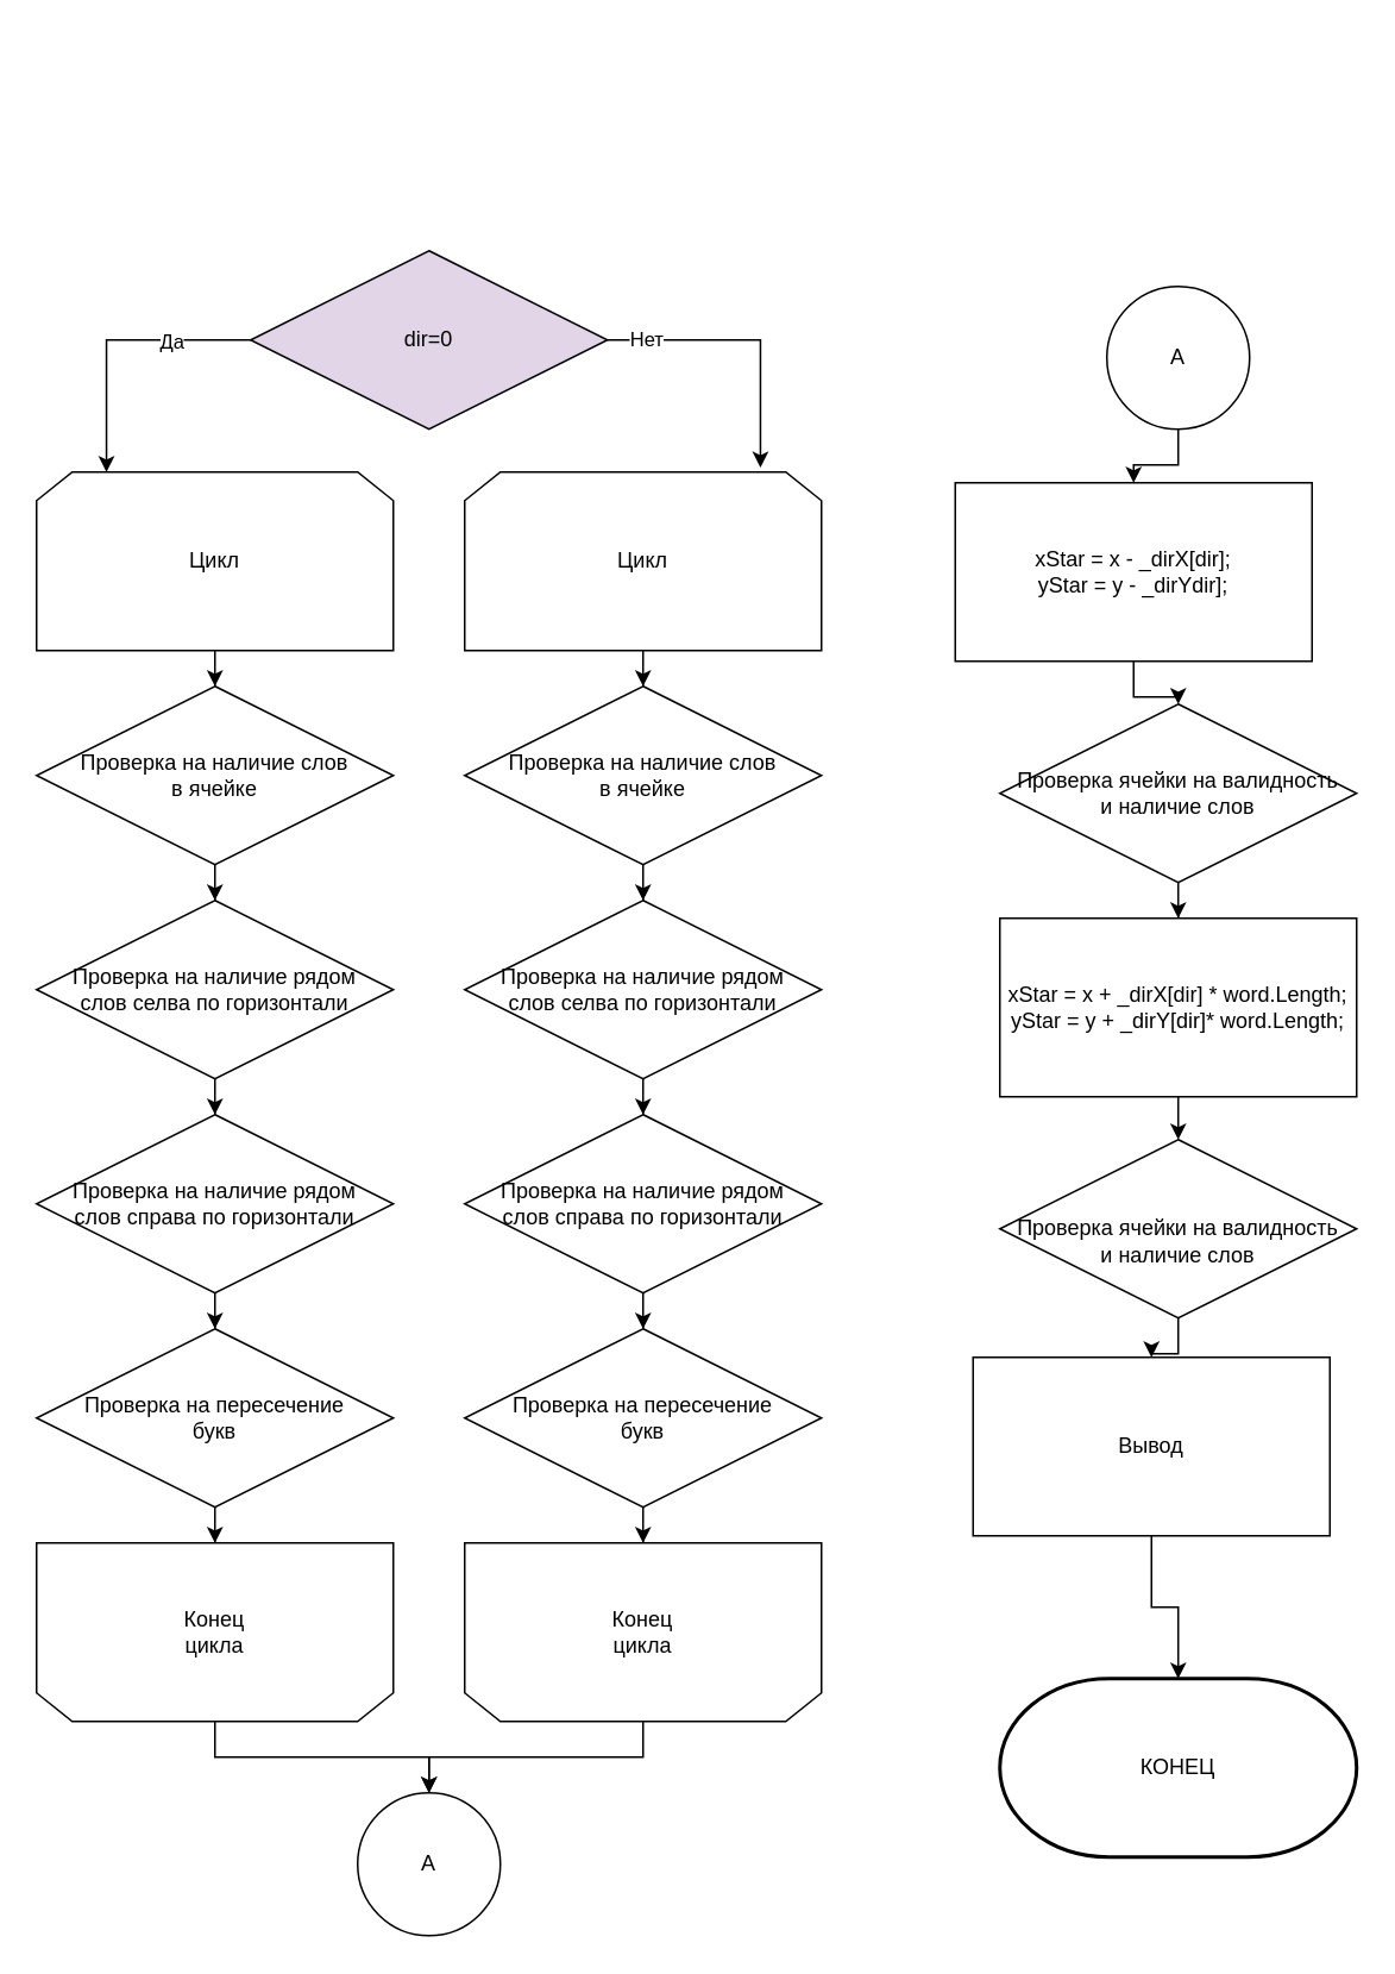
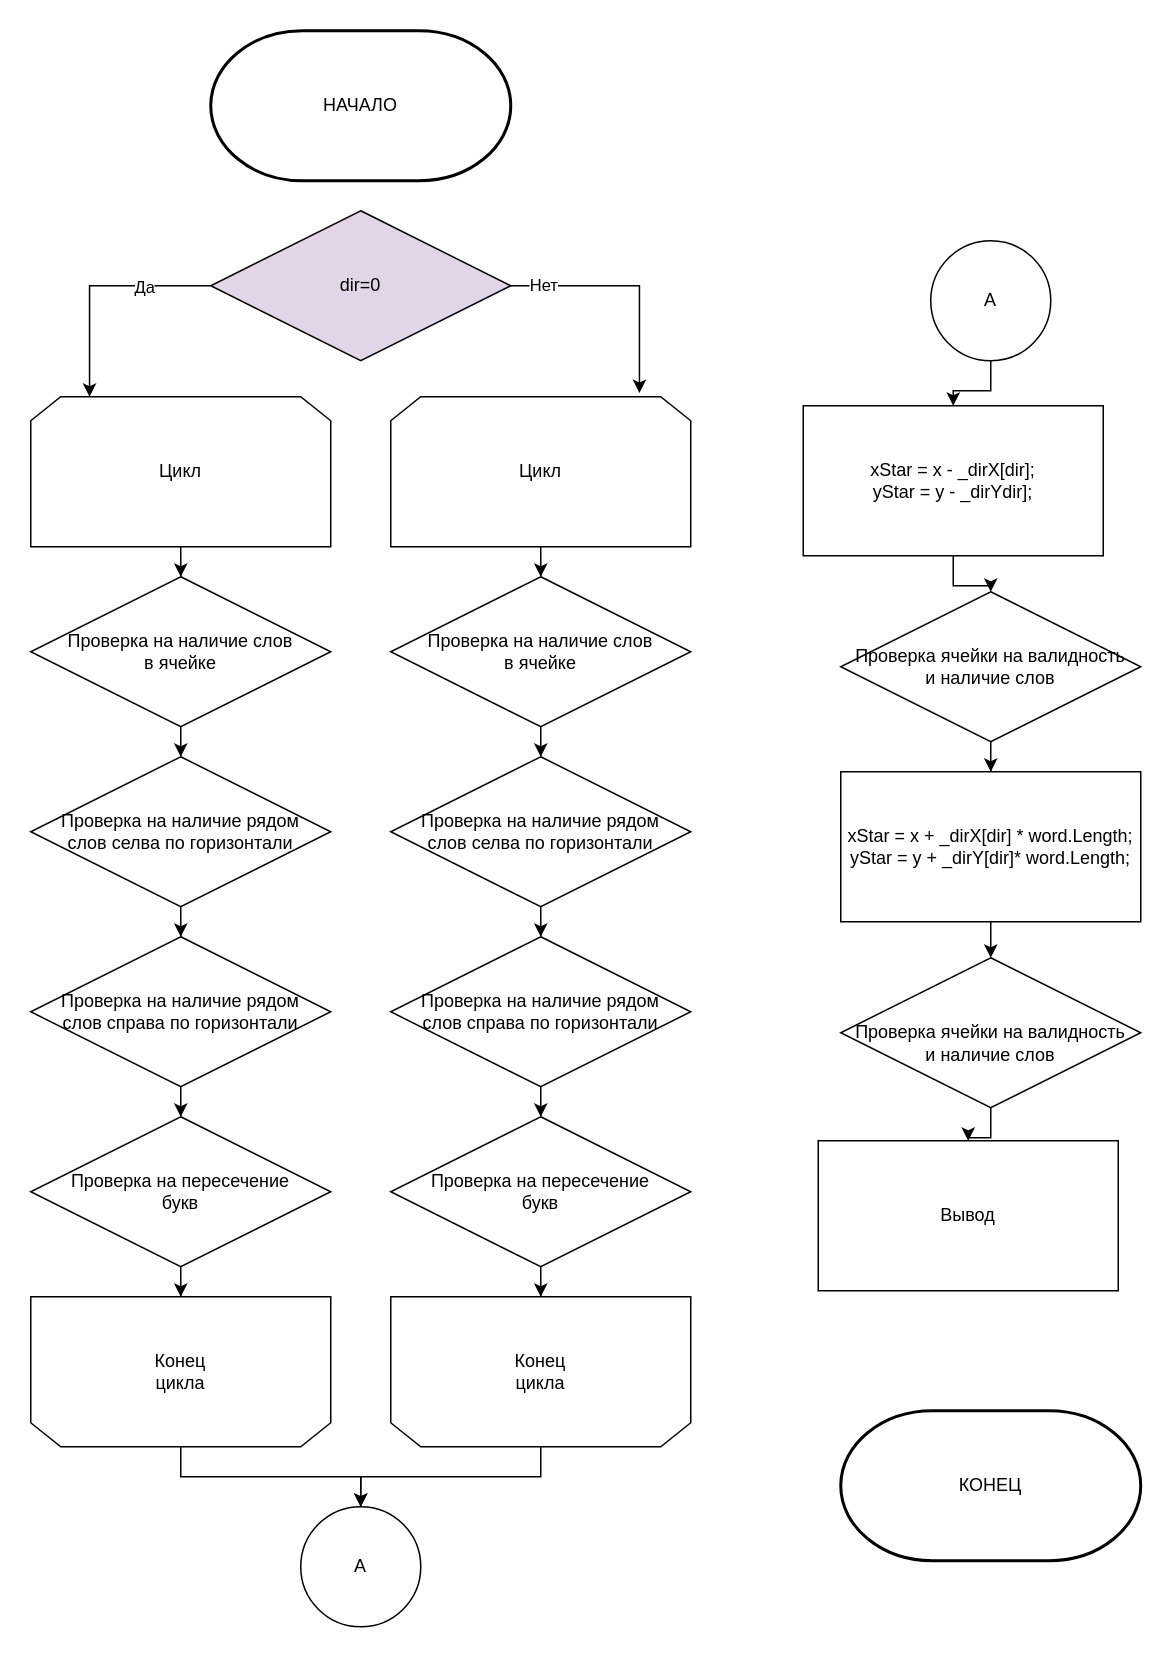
  <mxCell id="0" />
  <mxCell id="1" parent="0" />
+ <mxCell id="2" value="НАЧАЛО" style="strokeWidth=2;html=1;shape=mxgraph.flowchart.terminator;whiteSpace=wrap;" vertex="1" parent="1"><mxGeometry x="140" y="20" width="200" height="100" as="geometry" /></mxCell>
  <mxCell id="3" style="edgeStyle=orthogonalEdgeStyle;rounded=0;orthogonalLoop=1;jettySize=auto;html=1;entryX=0.196;entryY=0;entryDx=0;entryDy=0;entryPerimeter=0;" edge="1" parent="1" source="7" target="9"><mxGeometry relative="1" as="geometry"><Array as="points"><mxPoint x="59" y="190" /></Array></mxGeometry></mxCell>
  <mxCell id="4" value="&lt;div&gt;Да&lt;/div&gt;" style="edgeLabel;html=1;align=center;verticalAlign=middle;resizable=0;points=[];" vertex="1" connectable="0" parent="3"><mxGeometry x="-0.424" relative="1" as="geometry"><mxPoint as="offset" /></mxGeometry></mxCell>
  <mxCell id="5" style="edgeStyle=orthogonalEdgeStyle;rounded=0;orthogonalLoop=1;jettySize=auto;html=1;entryX=0.829;entryY=-0.025;entryDx=0;entryDy=0;entryPerimeter=0;" edge="1" parent="1" source="7" target="22"><mxGeometry relative="1" as="geometry"><Array as="points"><mxPoint x="426" y="190" /></Array></mxGeometry></mxCell>
  <mxCell id="6" value="Нет" style="edgeLabel;html=1;align=center;verticalAlign=middle;resizable=0;points=[];" vertex="1" connectable="0" parent="5"><mxGeometry x="-0.717" y="1" relative="1" as="geometry"><mxPoint x="-1" as="offset" /></mxGeometry></mxCell>
  <mxCell id="7" value="dir=0" style="rhombus;whiteSpace=wrap;html=1;fillColor=#e1d5e7;" vertex="1" parent="1"><mxGeometry x="140" y="140" width="200" height="100" as="geometry" /></mxCell>
  <mxCell id="8" value="" style="edgeStyle=orthogonalEdgeStyle;rounded=0;orthogonalLoop=1;jettySize=auto;html=1;" edge="1" parent="1" source="9" target="11"><mxGeometry relative="1" as="geometry" /></mxCell>
  <mxCell id="9" value="Цикл" style="shape=loopLimit;whiteSpace=wrap;html=1;" vertex="1" parent="1"><mxGeometry x="20" y="264" width="200" height="100" as="geometry" /></mxCell>
  <mxCell id="10" value="" style="edgeStyle=orthogonalEdgeStyle;rounded=0;orthogonalLoop=1;jettySize=auto;html=1;" edge="1" parent="1" source="11" target="13"><mxGeometry relative="1" as="geometry" /></mxCell>
  <mxCell id="11" value="&lt;div&gt;Проверка на наличие слов&lt;/div&gt;&lt;div&gt;в ячейке&lt;br&gt;&lt;/div&gt;" style="rhombus;whiteSpace=wrap;html=1;" vertex="1" parent="1"><mxGeometry x="20" y="384" width="200" height="100" as="geometry" /></mxCell>
  <mxCell id="12" value="" style="edgeStyle=orthogonalEdgeStyle;rounded=0;orthogonalLoop=1;jettySize=auto;html=1;" edge="1" parent="1" source="13" target="15"><mxGeometry relative="1" as="geometry" /></mxCell>
  <mxCell id="13" value="&lt;div&gt;Проверка на наличие рядом&lt;/div&gt;&lt;div&gt;слов селва по горизонтали&lt;br&gt;&lt;/div&gt;" style="rhombus;whiteSpace=wrap;html=1;" vertex="1" parent="1"><mxGeometry x="20" y="504" width="200" height="100" as="geometry" /></mxCell>
  <mxCell id="14" value="" style="edgeStyle=orthogonalEdgeStyle;rounded=0;orthogonalLoop=1;jettySize=auto;html=1;" edge="1" parent="1" source="15" target="17"><mxGeometry relative="1" as="geometry" /></mxCell>
  <mxCell id="15" value="&lt;div&gt;Проверка на наличие рядом&lt;/div&gt;&lt;div&gt;слов справа по горизонтали&lt;br&gt;&lt;/div&gt;" style="rhombus;whiteSpace=wrap;html=1;" vertex="1" parent="1"><mxGeometry x="20" y="624" width="200" height="100" as="geometry" /></mxCell>
  <mxCell id="16" value="" style="edgeStyle=orthogonalEdgeStyle;rounded=0;orthogonalLoop=1;jettySize=auto;html=1;" edge="1" parent="1" source="17" target="19"><mxGeometry relative="1" as="geometry" /></mxCell>
  <mxCell id="17" value="&lt;div&gt;Проверка на пересечение&lt;/div&gt;&lt;div&gt;букв&lt;br&gt;&lt;/div&gt;" style="rhombus;whiteSpace=wrap;html=1;" vertex="1" parent="1"><mxGeometry x="20" y="744" width="200" height="100" as="geometry" /></mxCell>
  <mxCell id="18" style="edgeStyle=orthogonalEdgeStyle;rounded=0;orthogonalLoop=1;jettySize=auto;html=1;entryX=0.5;entryY=0;entryDx=0;entryDy=0;" edge="1" parent="1" source="19" target="34"><mxGeometry relative="1" as="geometry" /></mxCell>
  <mxCell id="19" value="" style="shape=loopLimit;whiteSpace=wrap;html=1;rotation=-180;" vertex="1" parent="1"><mxGeometry x="20" y="864" width="200" height="100" as="geometry" /></mxCell>
  <mxCell id="20" value="Конец цикла" style="text;html=1;strokeColor=none;fillColor=none;align=center;verticalAlign=middle;whiteSpace=wrap;rounded=0;" vertex="1" parent="1"><mxGeometry x="90" y="899" width="60" height="30" as="geometry" /></mxCell>
  <mxCell id="21" value="" style="edgeStyle=orthogonalEdgeStyle;rounded=0;orthogonalLoop=1;jettySize=auto;html=1;" edge="1" parent="1" source="22" target="24"><mxGeometry relative="1" as="geometry" /></mxCell>
  <mxCell id="22" value="Цикл" style="shape=loopLimit;whiteSpace=wrap;html=1;" vertex="1" parent="1"><mxGeometry x="260" y="264" width="200" height="100" as="geometry" /></mxCell>
  <mxCell id="23" value="" style="edgeStyle=orthogonalEdgeStyle;rounded=0;orthogonalLoop=1;jettySize=auto;html=1;" edge="1" parent="1" source="24" target="26"><mxGeometry relative="1" as="geometry" /></mxCell>
  <mxCell id="24" value="&lt;div&gt;Проверка на наличие слов&lt;/div&gt;&lt;div&gt;в ячейке&lt;br&gt;&lt;/div&gt;" style="rhombus;whiteSpace=wrap;html=1;" vertex="1" parent="1"><mxGeometry x="260" y="384" width="200" height="100" as="geometry" /></mxCell>
  <mxCell id="25" value="" style="edgeStyle=orthogonalEdgeStyle;rounded=0;orthogonalLoop=1;jettySize=auto;html=1;" edge="1" parent="1" source="26" target="28"><mxGeometry relative="1" as="geometry" /></mxCell>
  <mxCell id="26" value="&lt;div&gt;Проверка на наличие рядом&lt;/div&gt;&lt;div&gt;слов селва по горизонтали&lt;br&gt;&lt;/div&gt;" style="rhombus;whiteSpace=wrap;html=1;" vertex="1" parent="1"><mxGeometry x="260" y="504" width="200" height="100" as="geometry" /></mxCell>
  <mxCell id="27" value="" style="edgeStyle=orthogonalEdgeStyle;rounded=0;orthogonalLoop=1;jettySize=auto;html=1;" edge="1" parent="1" source="28" target="30"><mxGeometry relative="1" as="geometry" /></mxCell>
  <mxCell id="28" value="&lt;div&gt;Проверка на наличие рядом&lt;/div&gt;&lt;div&gt;слов справа по горизонтали&lt;br&gt;&lt;/div&gt;" style="rhombus;whiteSpace=wrap;html=1;" vertex="1" parent="1"><mxGeometry x="260" y="624" width="200" height="100" as="geometry" /></mxCell>
  <mxCell id="29" value="" style="edgeStyle=orthogonalEdgeStyle;rounded=0;orthogonalLoop=1;jettySize=auto;html=1;" edge="1" parent="1" source="30" target="32"><mxGeometry relative="1" as="geometry" /></mxCell>
  <mxCell id="30" value="&lt;div&gt;Проверка на пересечение&lt;/div&gt;&lt;div&gt;букв&lt;br&gt;&lt;/div&gt;" style="rhombus;whiteSpace=wrap;html=1;" vertex="1" parent="1"><mxGeometry x="260" y="744" width="200" height="100" as="geometry" /></mxCell>
  <mxCell id="31" style="edgeStyle=orthogonalEdgeStyle;rounded=0;orthogonalLoop=1;jettySize=auto;html=1;" edge="1" parent="1" source="32" target="34"><mxGeometry relative="1" as="geometry" /></mxCell>
  <mxCell id="32" value="" style="shape=loopLimit;whiteSpace=wrap;html=1;rotation=-180;" vertex="1" parent="1"><mxGeometry x="260" y="864" width="200" height="100" as="geometry" /></mxCell>
  <mxCell id="33" value="Конец цикла" style="text;html=1;strokeColor=none;fillColor=none;align=center;verticalAlign=middle;whiteSpace=wrap;rounded=0;" vertex="1" parent="1"><mxGeometry x="330" y="899" width="60" height="30" as="geometry" /></mxCell>
  <mxCell id="34" value="А" style="ellipse;whiteSpace=wrap;html=1;aspect=fixed;" vertex="1" parent="1"><mxGeometry x="200" y="1004" width="80" height="80" as="geometry" /></mxCell>
  <mxCell id="35" value="" style="edgeStyle=orthogonalEdgeStyle;rounded=0;orthogonalLoop=1;jettySize=auto;html=1;" edge="1" parent="1" source="36" target="38"><mxGeometry relative="1" as="geometry" /></mxCell>
  <mxCell id="36" value="А" style="ellipse;whiteSpace=wrap;html=1;aspect=fixed;" vertex="1" parent="1"><mxGeometry x="620" y="160" width="80" height="80" as="geometry" /></mxCell>
  <mxCell id="37" value="" style="edgeStyle=orthogonalEdgeStyle;rounded=0;orthogonalLoop=1;jettySize=auto;html=1;" edge="1" parent="1" source="38" target="40"><mxGeometry relative="1" as="geometry" /></mxCell>
  <mxCell id="38" value="&lt;div&gt;xStar = x - _dirX[dir];&lt;/div&gt;&lt;div&gt;yStar = y - _dirYdir];&lt;br&gt;&lt;/div&gt;" style="rounded=0;whiteSpace=wrap;html=1;" vertex="1" parent="1"><mxGeometry x="535" y="270" width="200" height="100" as="geometry" /></mxCell>
  <mxCell id="39" value="" style="edgeStyle=orthogonalEdgeStyle;rounded=0;orthogonalLoop=1;jettySize=auto;html=1;" edge="1" parent="1" source="40" target="42"><mxGeometry relative="1" as="geometry" /></mxCell>
  <mxCell id="40" value="&lt;div&gt;Проверка ячейки на валидность&lt;/div&gt;&lt;div&gt;и наличие слов&lt;br&gt;&lt;/div&gt;" style="rhombus;whiteSpace=wrap;html=1;" vertex="1" parent="1"><mxGeometry x="560" y="394" width="200" height="100" as="geometry" /></mxCell>
  <mxCell id="41" value="" style="edgeStyle=orthogonalEdgeStyle;rounded=0;orthogonalLoop=1;jettySize=auto;html=1;" edge="1" parent="1" source="42" target="44"><mxGeometry relative="1" as="geometry" /></mxCell>
  <mxCell id="42" value="&lt;br&gt;&lt;div&gt;xStar = x + _dirX[dir] * word.Length;&lt;/div&gt;&lt;div&gt;yStar = y + _dirY[dir]* word.Length;&lt;br&gt;&lt;/div&gt;&lt;br&gt;" style="rounded=0;whiteSpace=wrap;html=1;" vertex="1" parent="1"><mxGeometry x="560" y="514" width="200" height="100" as="geometry" /></mxCell>
  <mxCell id="43" value="" style="edgeStyle=orthogonalEdgeStyle;rounded=0;orthogonalLoop=1;jettySize=auto;html=1;" edge="1" parent="1" source="44" target="46"><mxGeometry relative="1" as="geometry" /></mxCell>
  <mxCell id="44" value="&lt;br&gt;&lt;div&gt;Проверка ячейки на валидность&lt;/div&gt;&lt;div&gt;и наличие слов&lt;br&gt;&lt;/div&gt;" style="rhombus;whiteSpace=wrap;html=1;" vertex="1" parent="1"><mxGeometry x="560" y="638" width="200" height="100" as="geometry" /></mxCell>
- <mxCell id="45" value="" style="edgeStyle=orthogonalEdgeStyle;rounded=0;orthogonalLoop=1;jettySize=auto;html=1;" edge="1" parent="1" source="46" target="47"><mxGeometry relative="1" as="geometry" /></mxCell>
  <mxCell id="46" value="Вывод" style="rounded=0;whiteSpace=wrap;html=1;" vertex="1" parent="1"><mxGeometry x="545" y="760" width="200" height="100" as="geometry" /></mxCell>
  <mxCell id="47" value="КОНЕЦ" style="strokeWidth=2;html=1;shape=mxgraph.flowchart.terminator;whiteSpace=wrap;" vertex="1" parent="1"><mxGeometry x="560" y="940" width="200" height="100" as="geometry" /></mxCell>
